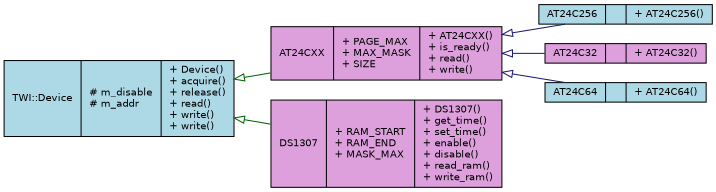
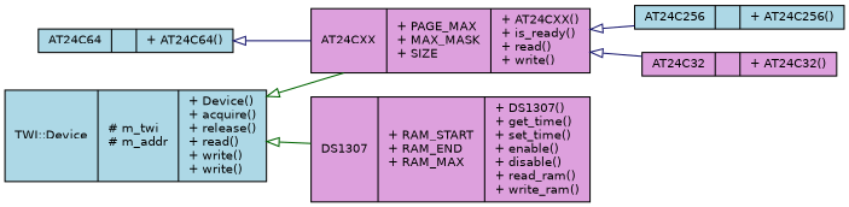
  digraph {
    rankdir=LR
    node [color=black fillcolor=lightblue fontname=Helvetica fontsize=10 shape=record style=filled]
    edge [arrowtail=onormal color=midnightblue dir=back fontname=Helvetica fontsize=10 labelfontname=Helvetica labelfontsize=10 style=solid]
-   n1 [fontcolor=black height=0.2 label="{TWI::Device\n|# m_disable\l# m_addr\l|+ Device()\l+ acquire()\l+ release()\l+ read()\l+ write()\l+ write()\l}" width=0.4]
+   n1 [fontcolor=black height=0.2 label="{TWI::Device\n|# m_twi\l# m_addr\l|+ Device()\l+ acquire()\l+ release()\l+ read()\l+ write()\l+ write()\l}" width=0.4]
    n2 [fillcolor=plum height=0.2 label="{AT24CXX\n|+ PAGE_MAX\l+ MAX_MASK\l+ SIZE\l|+ AT24CXX()\l+ is_ready()\l+ read()\l+ write()\l}" width=0.4]
-   n3 [fillcolor=plum height=0.2 label="{DS1307\n|+ RAM_START\l+ RAM_END\l+ MASK_MAX\l|+ DS1307()\l+ get_time()\l+ set_time()\l+ enable()\l+ disable()\l+ read_ram()\l+ write_ram()\l}" width=0.4]
+   n3 [fillcolor=plum height=0.2 label="{DS1307\n|+ RAM_START\l+ RAM_END\l+ RAM_MAX\l|+ DS1307()\l+ get_time()\l+ set_time()\l+ enable()\l+ disable()\l+ read_ram()\l+ write_ram()\l}" width=0.4]
    n4 [height=0.2 label="{AT24C256\n||+ AT24C256()\l}" width=0.4]
    n5 [fillcolor=plum height=0.2 label="{AT24C32\n||+ AT24C32()\l}" width=0.4]
    n6 [height=0.2 label="{AT24C64\n||+ AT24C64()\l}" width=0.4]
    n1 -> n2 [color=darkgreen]
    n1 -> n3 [color=darkgreen]
    n2 -> n4
    n2 -> n5
-   n2 -> n6
+   n6 -> n2
  }
